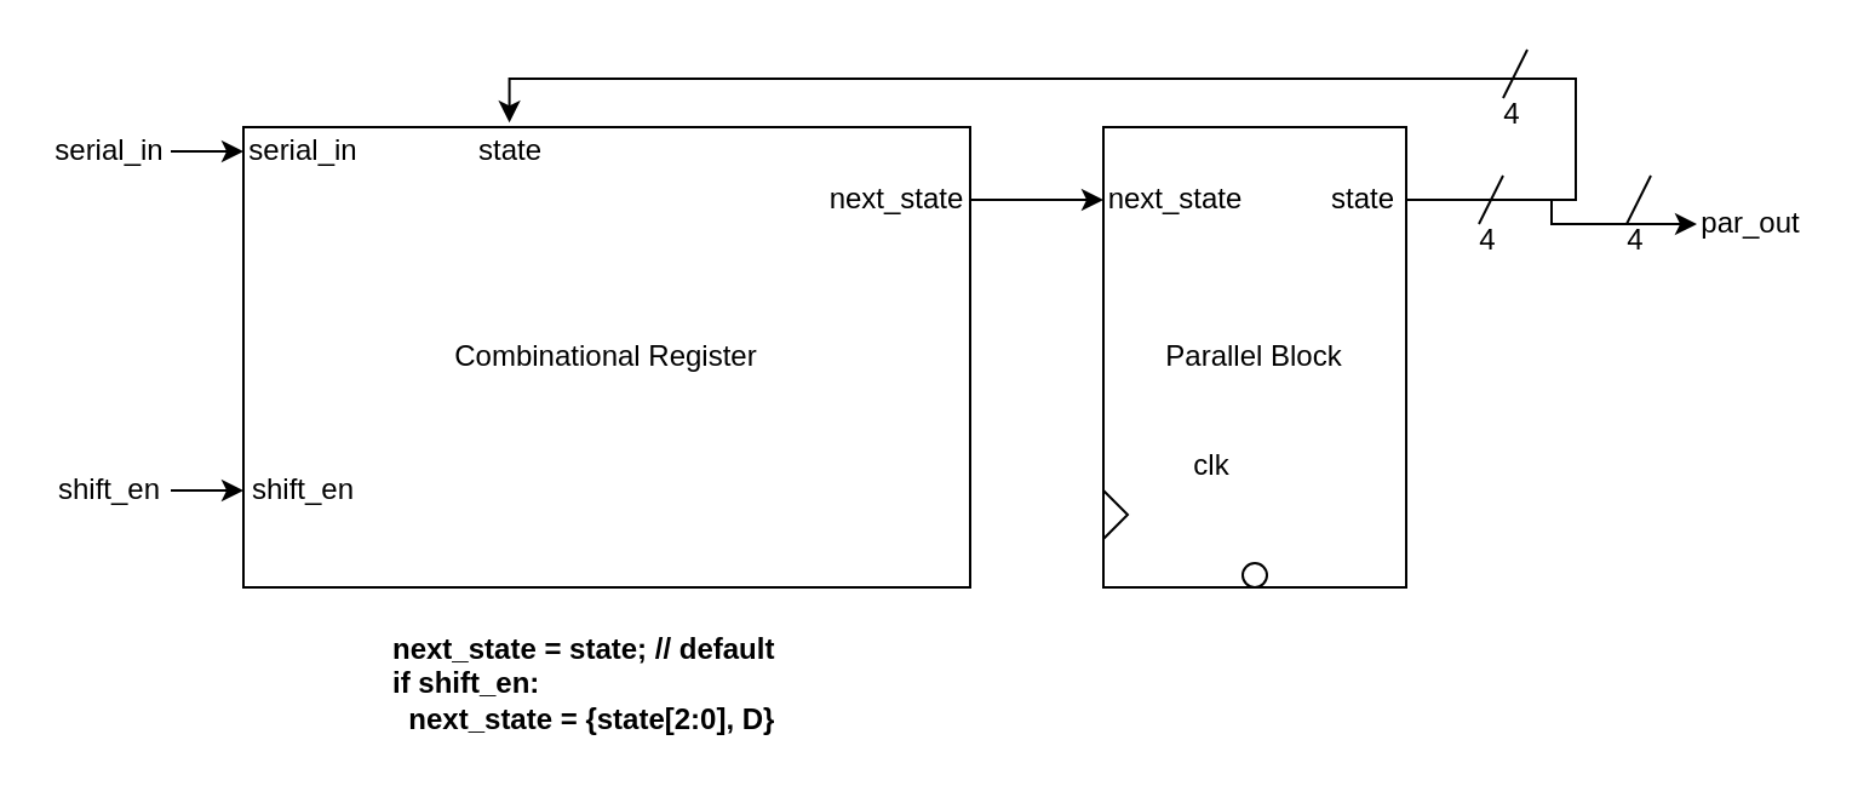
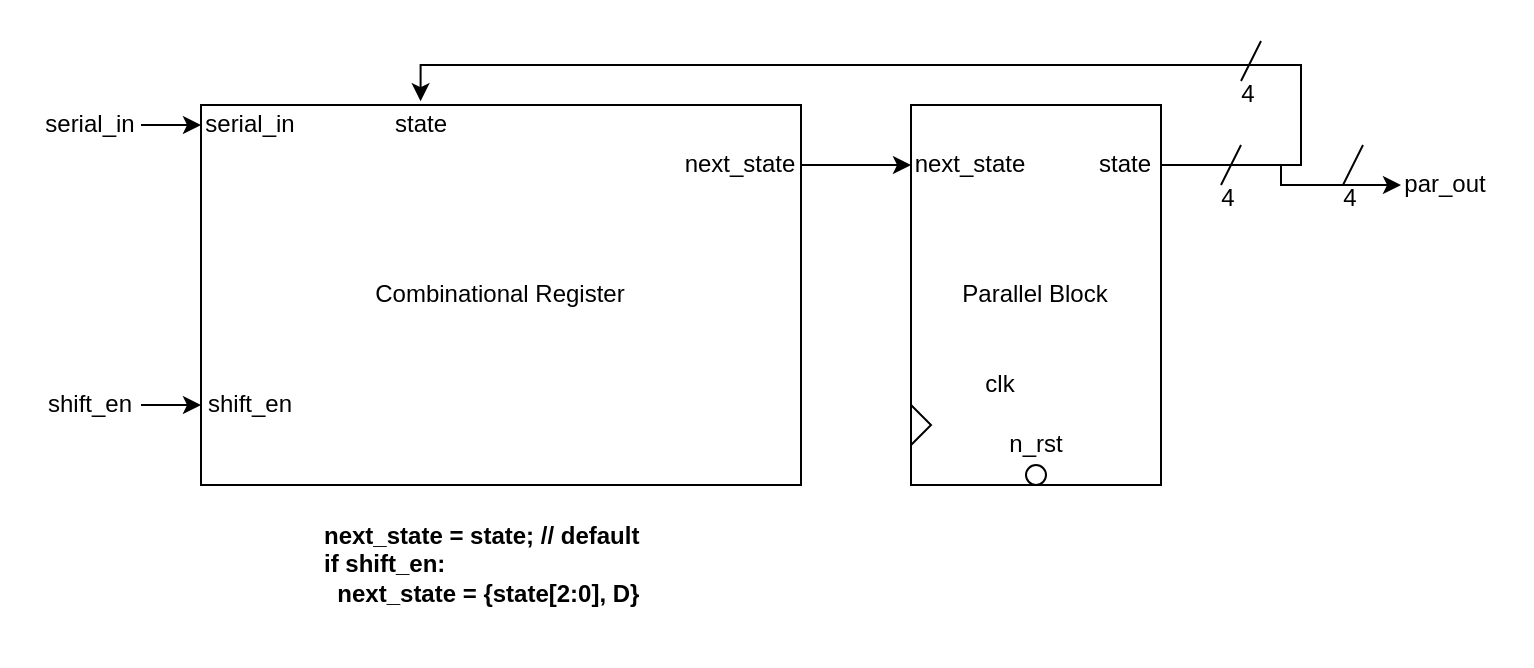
  <mxCell id="0" />
  <mxCell id="1" parent="0" />
  <mxCell id="2" value="Parallel Block" style="rounded=0;whiteSpace=wrap;html=1;" vertex="1" parent="1"><mxGeometry x="455" y="52" width="125" height="190" as="geometry" /></mxCell>
  <mxCell id="3" value="" style="triangle;whiteSpace=wrap;html=1;" vertex="1" parent="1"><mxGeometry x="455" y="202" width="10" height="20" as="geometry" /></mxCell>
  <mxCell id="4" value="" style="ellipse;whiteSpace=wrap;html=1;aspect=fixed;" vertex="1" parent="1"><mxGeometry x="512.5" y="232" width="10" height="10" as="geometry" /></mxCell>
  <mxCell id="5" value="clk" style="text;html=1;strokeColor=none;fillColor=none;align=center;verticalAlign=middle;whiteSpace=wrap;rounded=0;" vertex="1" parent="1"><mxGeometry x="485" y="182" width="30" height="20" as="geometry" /></mxCell>
+ <mxCell id="6" value="n_rst" style="text;html=1;strokeColor=none;fillColor=none;align=center;verticalAlign=middle;whiteSpace=wrap;rounded=0;" vertex="1" parent="1"><mxGeometry x="502.5" y="212" width="30" height="20" as="geometry" /></mxCell>
  <mxCell id="7" value="" style="edgeStyle=orthogonalEdgeStyle;rounded=0;orthogonalLoop=1;jettySize=auto;html=1;entryX=0.366;entryY=-0.01;entryDx=0;entryDy=0;entryPerimeter=0;" edge="1" parent="1" source="9" target="11"><mxGeometry x="-0.8" relative="1" as="geometry"><Array as="points"><mxPoint x="650" y="82" /><mxPoint x="650" y="32" /><mxPoint x="210" y="32" /></Array><mxPoint as="offset" /></mxGeometry></mxCell>
  <mxCell id="8" style="edgeStyle=orthogonalEdgeStyle;rounded=0;orthogonalLoop=1;jettySize=auto;html=1;entryX=0;entryY=0.5;entryDx=0;entryDy=0;" edge="1" parent="1" source="9" target="10"><mxGeometry relative="1" as="geometry" /></mxCell>
  <mxCell id="9" value="state" style="text;html=1;strokeColor=none;fillColor=none;align=center;verticalAlign=middle;whiteSpace=wrap;rounded=0;" vertex="1" parent="1"><mxGeometry x="545" y="72" width="35" height="20" as="geometry" /></mxCell>
  <mxCell id="10" value="par_out" style="text;html=1;strokeColor=none;fillColor=none;align=center;verticalAlign=middle;whiteSpace=wrap;rounded=0;" vertex="1" parent="1"><mxGeometry x="700" y="82" width="45" height="20" as="geometry" /></mxCell>
  <mxCell id="11" value="Combinational Register" style="rounded=0;whiteSpace=wrap;html=1;" vertex="1" parent="1"><mxGeometry x="100" y="52" width="300" height="190" as="geometry" /></mxCell>
  <mxCell id="12" value="next_state" style="text;html=1;strokeColor=none;fillColor=none;align=center;verticalAlign=middle;whiteSpace=wrap;rounded=0;" vertex="1" parent="1"><mxGeometry x="455" y="72" width="60" height="20" as="geometry" /></mxCell>
  <mxCell id="13" style="edgeStyle=orthogonalEdgeStyle;rounded=0;orthogonalLoop=1;jettySize=auto;html=1;entryX=0;entryY=0.5;entryDx=0;entryDy=0;" edge="1" parent="1" source="14" target="12"><mxGeometry relative="1" as="geometry" /></mxCell>
  <mxCell id="14" value="next_state" style="text;html=1;strokeColor=none;fillColor=none;align=center;verticalAlign=middle;whiteSpace=wrap;rounded=0;" vertex="1" parent="1"><mxGeometry x="340" y="72" width="60" height="20" as="geometry" /></mxCell>
  <mxCell id="15" value="state" style="text;html=1;strokeColor=none;fillColor=none;align=center;verticalAlign=middle;whiteSpace=wrap;rounded=0;" vertex="1" parent="1"><mxGeometry x="192.5" y="57" width="35" height="10" as="geometry" /></mxCell>
  <mxCell id="16" value="shift_en" style="text;html=1;strokeColor=none;fillColor=none;align=center;verticalAlign=middle;whiteSpace=wrap;rounded=0;" vertex="1" parent="1"><mxGeometry x="100" y="192" width="50" height="20" as="geometry" /></mxCell>
  <mxCell id="17" style="edgeStyle=orthogonalEdgeStyle;rounded=0;orthogonalLoop=1;jettySize=auto;html=1;entryX=0;entryY=0.5;entryDx=0;entryDy=0;" edge="1" parent="1" source="18" target="16"><mxGeometry relative="1" as="geometry" /></mxCell>
  <mxCell id="18" value="shift_en" style="text;html=1;strokeColor=none;fillColor=none;align=center;verticalAlign=middle;whiteSpace=wrap;rounded=0;" vertex="1" parent="1"><mxGeometry x="20" y="192" width="50" height="20" as="geometry" /></mxCell>
  <mxCell id="19" value="serial_in" style="text;html=1;strokeColor=none;fillColor=none;align=center;verticalAlign=middle;whiteSpace=wrap;rounded=0;" vertex="1" parent="1"><mxGeometry x="100" y="52" width="50" height="20" as="geometry" /></mxCell>
  <mxCell id="20" style="edgeStyle=orthogonalEdgeStyle;rounded=0;orthogonalLoop=1;jettySize=auto;html=1;entryX=0;entryY=0.5;entryDx=0;entryDy=0;" edge="1" parent="1" source="21" target="19"><mxGeometry relative="1" as="geometry" /></mxCell>
  <mxCell id="21" value="serial_in" style="text;html=1;strokeColor=none;fillColor=none;align=center;verticalAlign=middle;whiteSpace=wrap;rounded=0;" vertex="1" parent="1"><mxGeometry x="20" y="52" width="50" height="20" as="geometry" /></mxCell>
  <mxCell id="22" value="" style="endArrow=none;html=1;" edge="1" parent="1"><mxGeometry width="50" height="50" relative="1" as="geometry"><mxPoint x="610" y="92" as="sourcePoint" /><mxPoint x="620" y="72" as="targetPoint" /></mxGeometry></mxCell>
  <mxCell id="23" value="&lt;div align=&quot;left&quot;&gt;next_state = state; // default&lt;br&gt;&lt;/div&gt;&lt;div align=&quot;left&quot;&gt;if shift_en:&lt;/div&gt;&lt;div align=&quot;left&quot;&gt;&amp;nbsp; next_state = {state[2:0], D}&lt;br&gt;&lt;/div&gt;" style="text;html=1;strokeColor=none;fillColor=none;align=left;verticalAlign=middle;whiteSpace=wrap;rounded=0;fontStyle=1" vertex="1" parent="1"><mxGeometry x="160" y="252" width="180" height="60" as="geometry" /></mxCell>
  <mxCell id="24" value="4" style="text;html=1;strokeColor=none;fillColor=none;align=center;verticalAlign=middle;whiteSpace=wrap;rounded=0;" vertex="1" parent="1"><mxGeometry x="609" y="94" width="10" height="10" as="geometry" /></mxCell>
  <mxCell id="25" value="" style="endArrow=none;html=1;" edge="1" parent="1"><mxGeometry width="50" height="50" relative="1" as="geometry"><mxPoint x="671" y="92" as="sourcePoint" /><mxPoint x="681" y="72" as="targetPoint" /></mxGeometry></mxCell>
  <mxCell id="26" value="4" style="text;html=1;strokeColor=none;fillColor=none;align=center;verticalAlign=middle;whiteSpace=wrap;rounded=0;" vertex="1" parent="1"><mxGeometry x="670" y="94" width="10" height="10" as="geometry" /></mxCell>
  <mxCell id="27" value="" style="endArrow=none;html=1;" edge="1" parent="1"><mxGeometry width="50" height="50" relative="1" as="geometry"><mxPoint x="620" y="40" as="sourcePoint" /><mxPoint x="630" y="20" as="targetPoint" /></mxGeometry></mxCell>
  <mxCell id="28" value="4" style="text;html=1;strokeColor=none;fillColor=none;align=center;verticalAlign=middle;whiteSpace=wrap;rounded=0;" vertex="1" parent="1"><mxGeometry x="619" y="42" width="10" height="10" as="geometry" /></mxCell>
